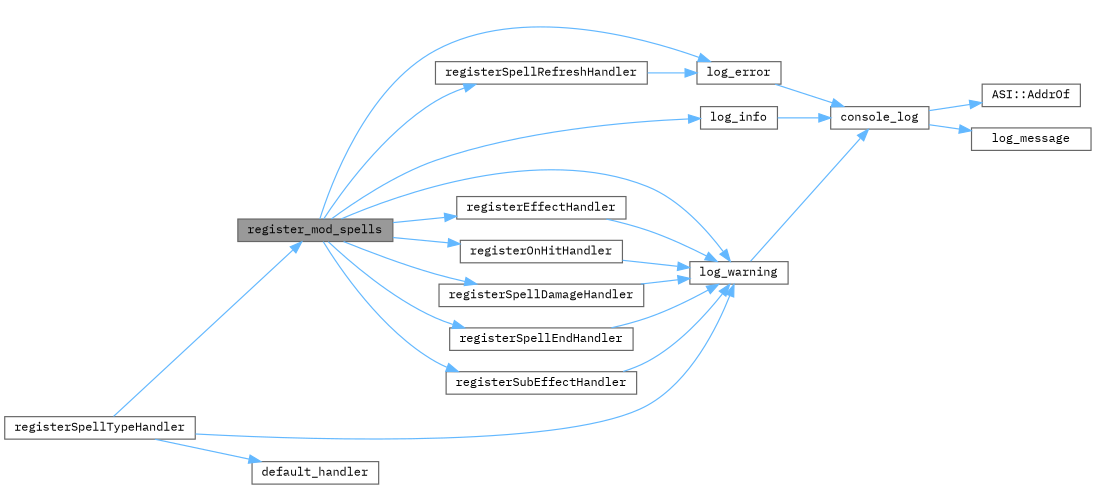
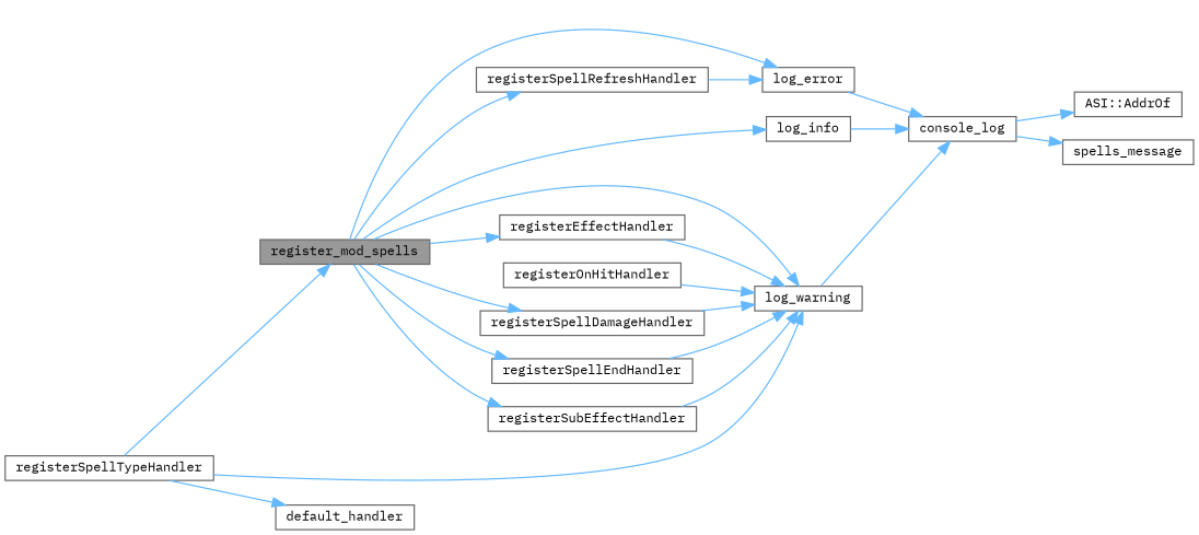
  digraph {
    fontname="IBM Plex Mono"
    rankdir=LR
    node [color=grey40 fillcolor=white fontname="IBM Plex Mono" fontsize=10 shape=box style=filled]
    edge [color=steelblue1 fontname="IBM Plex Mono" fontsize=10 labelfontname=Helvetica labelfontsize=10 style=solid]
    n1 [color=gray40 fillcolor=grey60 fontcolor=black height=0.2 label=register_mod_spells width=0.4]
    n2 [height=0.2 label=log_error width=0.4]
    n3 [height=0.2 label=log_info width=0.4]
    n4 [height=0.2 label=log_warning width=0.4]
    n5 [height=0.2 label=registerEffectHandler width=0.4]
    n6 [height=0.2 label=registerOnHitHandler width=0.4]
    n7 [height=0.2 label=registerSpellDamageHandler width=0.4]
    n8 [height=0.2 label=registerSpellEndHandler width=0.4]
    n9 [height=0.2 label=registerSpellRefreshHandler width=0.4]
    n10 [height=0.2 label=registerSubEffectHandler width=0.4]
    n11 [height=0.2 label=console_log width=0.4]
    n12 [height=0.2 label=registerSpellTypeHandler width=0.4]
    n13 [height=0.2 label=default_handler width=0.4]
    n14 [height=0.2 label="ASI::AddrOf" width=0.4]
-   n15 [height=0.2 label=log_message width=0.4]
+   n15 [height=0.2 label=spells_message width=0.4]
    n1 -> n2
    n1 -> n3
    n1 -> n4
    n1 -> n5
-   n1 -> n6
    n1 -> n7
    n1 -> n8
    n1 -> n9
    n1 -> n10
    n2 -> n11
    n3 -> n11
    n4 -> n11
    n5 -> n4
    n6 -> n4
    n7 -> n4
    n8 -> n4
    n9 -> n2
    n10 -> n4
    n11 -> n14
    n11 -> n15
    n12 -> n1
    n12 -> n4
    n12 -> n13
  }
